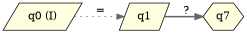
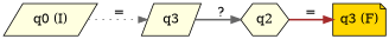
  digraph {
    rankdir=LR
    node [fillcolor=lightyellow shape=parallelogram style=filled]
    edge [color=gray40 style=bold]
    n1 [label="q0 (I)"]
-   n2 [label=q1]
-   n3 [label=q7 shape=hexagon]
+   n2 [label=q3]
+   n3 [label=q2 shape=hexagon]
+   n4 [fillcolor=gold label="q3 (F)" shape=note]
    n1 -> n2 [label="=" style=dotted]
    n2 -> n3 [label="?"]
+   n3 -> n4 [color=brown label="="]
  }
